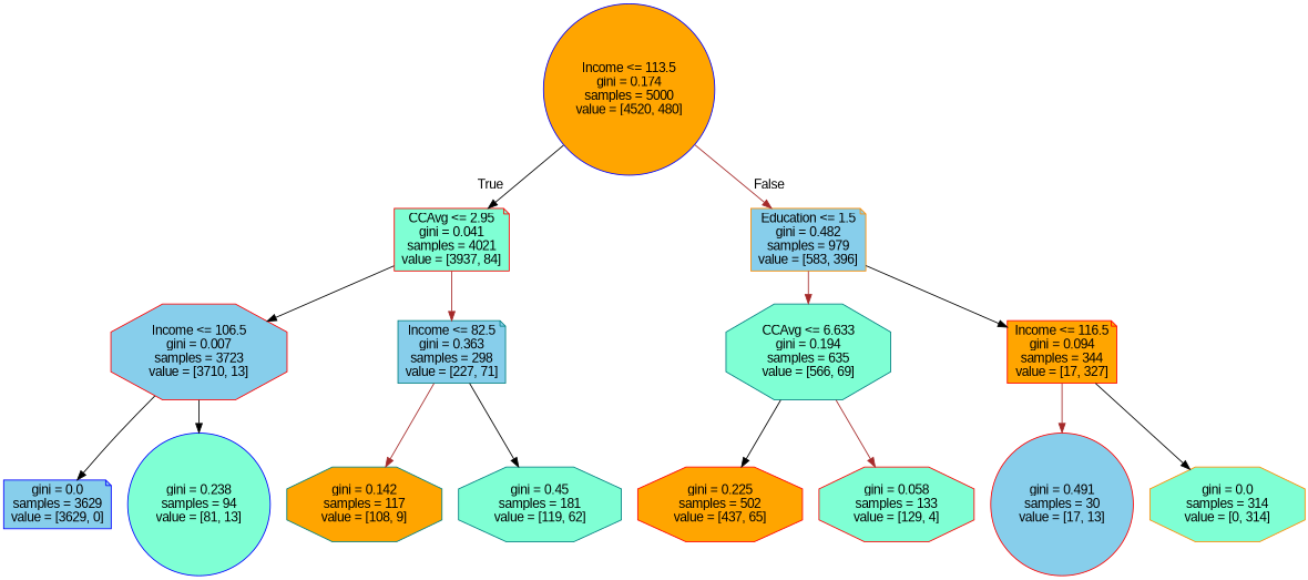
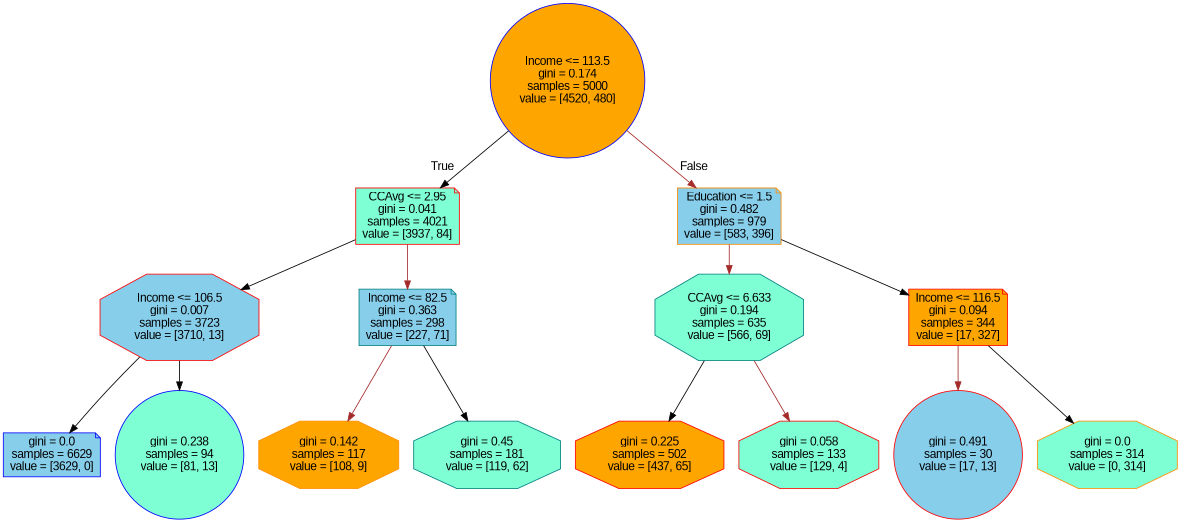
  digraph {
    fontname="Liberation Sans"
    node [color=red fillcolor=aquamarine fontname="Liberation Sans" shape=octagon style=filled]
    edge [color=black fontname="Liberation Sans"]
    n1 [color=blue fillcolor=orange label="Income <= 113.5\ngini = 0.174\nsamples = 5000\nvalue = [4520, 480]" shape=circle]
    n2 [label="CCAvg <= 2.95\ngini = 0.041\nsamples = 4021\nvalue = [3937, 84]" shape=note]
    n3 [color=darkorange fillcolor=skyblue label="Education <= 1.5\ngini = 0.482\nsamples = 979\nvalue = [583, 396]" shape=note]
    n4 [fillcolor=skyblue label="Income <= 106.5\ngini = 0.007\nsamples = 3723\nvalue = [3710, 13]"]
    n5 [color=teal fillcolor=skyblue label="Income <= 82.5\ngini = 0.363\nsamples = 298\nvalue = [227, 71]" shape=note]
    n6 [color=teal label="CCAvg <= 6.633\ngini = 0.194\nsamples = 635\nvalue = [566, 69]"]
    n7 [fillcolor=orange label="Income <= 116.5\ngini = 0.094\nsamples = 344\nvalue = [17, 327]" shape=note]
-   n8 [color=blue fillcolor=skyblue label="gini = 0.0\nsamples = 3629\nvalue = [3629, 0]" shape=note]
+   n8 [color=blue fillcolor=skyblue label="gini = 0.0\nsamples = 6629\nvalue = [3629, 0]" shape=note]
    n9 [color=blue label="gini = 0.238\nsamples = 94\nvalue = [81, 13]" shape=circle]
-   n10 [color=teal fillcolor=orange label="gini = 0.142\nsamples = 117\nvalue = [108, 9]"]
+   n10 [color=darkorange fillcolor=orange label="gini = 0.142\nsamples = 117\nvalue = [108, 9]"]
    n11 [color=teal label="gini = 0.45\nsamples = 181\nvalue = [119, 62]"]
    n12 [fillcolor=orange label="gini = 0.225\nsamples = 502\nvalue = [437, 65]"]
    n13 [label="gini = 0.058\nsamples = 133\nvalue = [129, 4]"]
    n14 [fillcolor=skyblue label="gini = 0.491\nsamples = 30\nvalue = [17, 13]" shape=circle]
    n15 [color=darkorange label="gini = 0.0\nsamples = 314\nvalue = [0, 314]"]
    n1 -> n2 [headlabel=True labelangle=45 labeldistance=2.5]
    n1 -> n3 [color=brown headlabel=False labelangle=-45 labeldistance=2.5]
    n2 -> n4
    n2 -> n5 [color=brown]
    n3 -> n6 [color=brown]
    n3 -> n7
    n4 -> n8
    n4 -> n9
    n5 -> n10 [color=brown]
    n5 -> n11
    n6 -> n12
    n6 -> n13 [color=brown]
    n7 -> n14 [color=brown]
    n7 -> n15
  }
